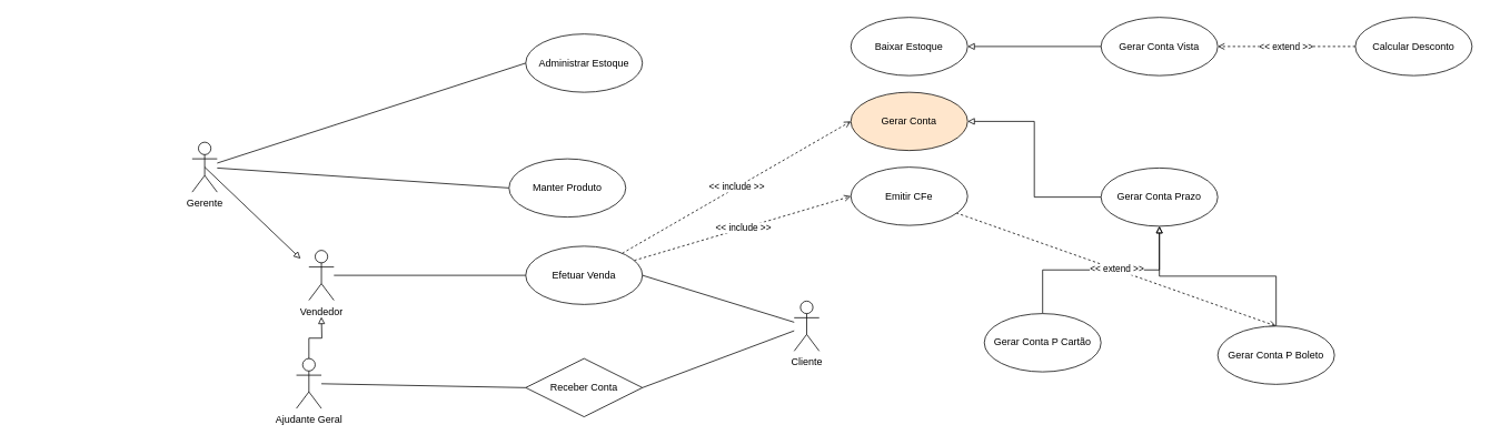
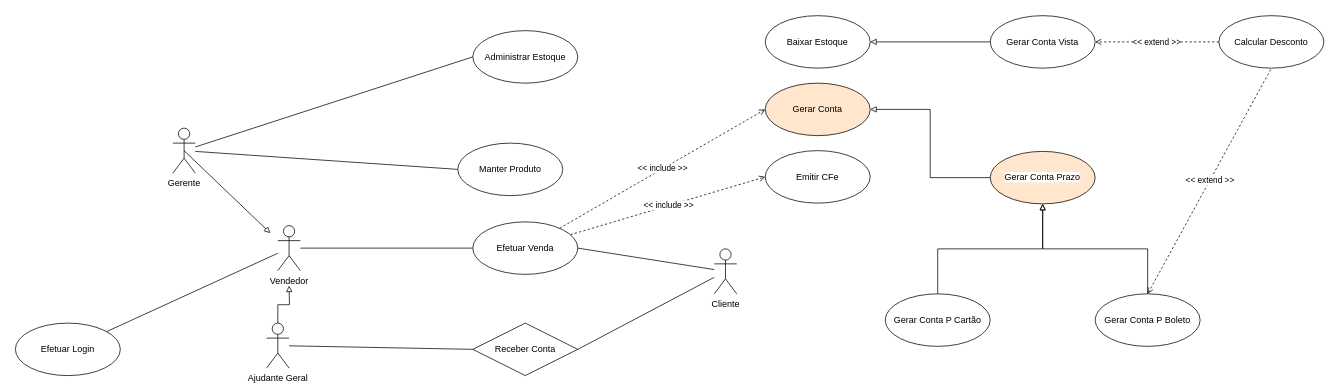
  <mxCell id="0" />
  <mxCell id="1" parent="0" />
  <mxCell id="2" style="rounded=0;orthogonalLoop=1;jettySize=auto;html=1;entryX=0;entryY=0.5;entryDx=0;entryDy=0;endArrow=none;endFill=0;" edge="1" parent="1" source="3" target="6"><mxGeometry relative="1" as="geometry" /></mxCell>
  <mxCell id="3" value="Vendedor" style="shape=umlActor;verticalLabelPosition=bottom;verticalAlign=top;html=1;strokeWidth=1;strokeColor=#000000;" vertex="1" parent="1"><mxGeometry x="370" y="300" width="30" height="60" as="geometry" /></mxCell>
  <mxCell id="4" value="&amp;lt;&amp;lt; include &amp;gt;&amp;gt;" style="rounded=0;orthogonalLoop=1;jettySize=auto;html=1;entryX=0;entryY=0.5;entryDx=0;entryDy=0;dashed=1;endArrow=open;endFill=0;" edge="1" parent="1" source="6" target="20"><mxGeometry relative="1" as="geometry" /></mxCell>
  <mxCell id="5" value="&amp;lt;&amp;lt; include &amp;gt;&amp;gt;" style="rounded=0;orthogonalLoop=1;jettySize=auto;html=1;entryX=0;entryY=0.5;entryDx=0;entryDy=0;dashed=1;endArrow=open;endFill=0;" edge="1" parent="1" source="6" target="21"><mxGeometry relative="1" as="geometry" /></mxCell>
  <mxCell id="6" value="Efetuar Venda" style="ellipse;whiteSpace=wrap;html=1;" vertex="1" parent="1"><mxGeometry x="630" y="295" width="140" height="70" as="geometry" /></mxCell>
  <mxCell id="7" style="rounded=0;orthogonalLoop=1;jettySize=auto;html=1;entryX=0;entryY=0.5;entryDx=0;entryDy=0;endArrow=none;endFill=0;" edge="1" parent="1" source="8" target="9"><mxGeometry relative="1" as="geometry" /></mxCell>
  <mxCell id="8" value="Ajudante Geral" style="shape=umlActor;verticalLabelPosition=bottom;verticalAlign=top;html=1;" vertex="1" parent="1"><mxGeometry x="355" y="430" width="30" height="60" as="geometry" /></mxCell>
  <mxCell id="9" value="Receber Conta" style="rhombus;whiteSpace=wrap;html=1;" vertex="1" parent="1"><mxGeometry x="630" y="430" width="140" height="70" as="geometry" /></mxCell>
  <mxCell id="10" style="edgeStyle=orthogonalEdgeStyle;rounded=0;orthogonalLoop=1;jettySize=auto;html=1;endArrow=block;endFill=0;" edge="1" parent="1" source="8"><mxGeometry relative="1" as="geometry"><mxPoint x="385" y="380" as="targetPoint" /></mxGeometry></mxCell>
  <mxCell id="11" style="rounded=0;orthogonalLoop=1;jettySize=auto;html=1;exitX=0.5;exitY=0.5;exitDx=0;exitDy=0;exitPerimeter=0;endArrow=block;endFill=0;" edge="1" parent="1" source="14"><mxGeometry relative="1" as="geometry"><mxPoint x="360" y="310" as="targetPoint" /></mxGeometry></mxCell>
  <mxCell id="12" style="rounded=0;orthogonalLoop=1;jettySize=auto;html=1;entryX=0;entryY=0.5;entryDx=0;entryDy=0;endArrow=none;endFill=0;" edge="1" parent="1" source="14" target="15"><mxGeometry relative="1" as="geometry" /></mxCell>
  <mxCell id="13" style="rounded=0;orthogonalLoop=1;jettySize=auto;html=1;entryX=0;entryY=0.5;entryDx=0;entryDy=0;endArrow=none;endFill=0;" edge="1" parent="1" source="14" target="16"><mxGeometry relative="1" as="geometry" /></mxCell>
  <mxCell id="14" value="Gerente" style="shape=umlActor;verticalLabelPosition=bottom;verticalAlign=top;html=1;" vertex="1" parent="1"><mxGeometry x="230" y="170" width="30" height="60" as="geometry" /></mxCell>
  <mxCell id="15" value="Manter Produto" style="ellipse;whiteSpace=wrap;html=1;" vertex="1" parent="1"><mxGeometry x="610" y="190" width="140" height="70" as="geometry" /></mxCell>
  <mxCell id="16" value="Administrar Estoque" style="ellipse;whiteSpace=wrap;html=1;" vertex="1" parent="1"><mxGeometry x="630" y="40" width="140" height="70" as="geometry" /></mxCell>
  <mxCell id="17" style="rounded=0;orthogonalLoop=1;jettySize=auto;html=1;entryX=1;entryY=0.5;entryDx=0;entryDy=0;endArrow=none;endFill=0;" edge="1" parent="1" source="19" target="6"><mxGeometry relative="1" as="geometry" /></mxCell>
  <mxCell id="18" style="rounded=0;orthogonalLoop=1;jettySize=auto;html=1;entryX=1;entryY=0.5;entryDx=0;entryDy=0;endArrow=none;endFill=0;" edge="1" parent="1" source="19" target="9"><mxGeometry relative="1" as="geometry" /></mxCell>
- <mxCell id="19" value="Cliente" style="shape=umlActor;verticalLabelPosition=bottom;verticalAlign=top;html=1;" vertex="1" parent="1"><mxGeometry x="952" y="361" width="30" height="60" as="geometry" /></mxCell>
+ <mxCell id="19" value="Cliente" style="shape=umlActor;verticalLabelPosition=bottom;verticalAlign=top;html=1;" vertex="1" parent="1"><mxGeometry x="952" y="331" width="30" height="60" as="geometry" /></mxCell>
  <mxCell id="20" value="Emitir CFe" style="ellipse;whiteSpace=wrap;html=1;" vertex="1" parent="1"><mxGeometry x="1020" y="200" width="140" height="70" as="geometry" /></mxCell>
  <mxCell id="21" value="Gerar Conta" style="ellipse;whiteSpace=wrap;html=1;fillColor=#ffe6cc;" vertex="1" parent="1"><mxGeometry x="1020" y="110" width="140" height="70" as="geometry" /></mxCell>
  <mxCell id="22" value="Baixar Estoque" style="ellipse;whiteSpace=wrap;html=1;" vertex="1" parent="1"><mxGeometry x="1020" y="20" width="140" height="70" as="geometry" /></mxCell>
  <mxCell id="23" style="edgeStyle=orthogonalEdgeStyle;rounded=0;orthogonalLoop=1;jettySize=auto;html=1;endArrow=block;endFill=0;" edge="1" parent="1" source="24" target="22"><mxGeometry relative="1" as="geometry" /></mxCell>
  <mxCell id="24" value="Gerar Conta Vista" style="ellipse;whiteSpace=wrap;html=1;" vertex="1" parent="1"><mxGeometry x="1320" y="20" width="140" height="70" as="geometry" /></mxCell>
  <mxCell id="25" style="edgeStyle=orthogonalEdgeStyle;rounded=0;orthogonalLoop=1;jettySize=auto;html=1;entryX=1;entryY=0.5;entryDx=0;entryDy=0;endArrow=block;endFill=0;" edge="1" parent="1" source="26" target="21"><mxGeometry relative="1" as="geometry" /></mxCell>
- <mxCell id="26" value="&lt;span style=&quot;color: rgb(0, 0, 0); font-family: Helvetica; font-size: 12px; font-style: normal; font-variant-ligatures: normal; font-variant-caps: normal; font-weight: 400; letter-spacing: normal; orphans: 2; text-align: center; text-indent: 0px; text-transform: none; widows: 2; word-spacing: 0px; -webkit-text-stroke-width: 0px; background-color: rgb(255, 255, 255); text-decoration-thickness: initial; text-decoration-style: initial; text-decoration-color: initial; float: none; display: inline !important;&quot;&gt;Gerar Conta Prazo&lt;/span&gt;" style="ellipse;whiteSpace=wrap;html=1;" vertex="1" parent="1"><mxGeometry x="1320" y="201" width="140" height="70" as="geometry" /></mxCell>
+ <mxCell id="26" value="&lt;span style=&quot;color: rgb(0, 0, 0); font-family: Helvetica; font-size: 12px; font-style: normal; font-variant-ligatures: normal; font-variant-caps: normal; font-weight: 400; letter-spacing: normal; orphans: 2; text-align: center; text-indent: 0px; text-transform: none; widows: 2; word-spacing: 0px; -webkit-text-stroke-width: 0px; background-color: rgb(255, 255, 255); text-decoration-thickness: initial; text-decoration-style: initial; text-decoration-color: initial; float: none; display: inline !important;&quot;&gt;Gerar Conta Prazo&lt;/span&gt;" style="ellipse;whiteSpace=wrap;html=1;fillColor=#ffe6cc;" vertex="1" parent="1"><mxGeometry x="1320" y="201" width="140" height="70" as="geometry" /></mxCell>
  <mxCell id="27" value="&amp;lt;&amp;lt; extend &amp;gt;&amp;gt;" style="rounded=0;orthogonalLoop=1;jettySize=auto;html=1;entryX=1;entryY=0.5;entryDx=0;entryDy=0;dashed=1;endArrow=open;endFill=0;" edge="1" parent="1" source="28" target="24"><mxGeometry relative="1" as="geometry" /></mxCell>
  <mxCell id="28" value="Calcular Desconto" style="ellipse;whiteSpace=wrap;html=1;" vertex="1" parent="1"><mxGeometry x="1625" y="20" width="140" height="70" as="geometry" /></mxCell>
  <mxCell id="29" style="edgeStyle=orthogonalEdgeStyle;rounded=0;orthogonalLoop=1;jettySize=auto;html=1;entryX=0.5;entryY=1;entryDx=0;entryDy=0;endArrow=block;endFill=0;" edge="1" parent="1" source="30" target="26"><mxGeometry relative="1" as="geometry" /></mxCell>
- <mxCell id="30" value="Gerar Conta P Cartão" style="ellipse;whiteSpace=wrap;html=1;" vertex="1" parent="1"><mxGeometry x="1180" y="376" width="140" height="70" as="geometry" /></mxCell>
- <mxCell id="31" value="&amp;lt;&amp;lt; extend &amp;gt;&amp;gt;" style="rounded=0;orthogonalLoop=1;jettySize=auto;html=1;exitX=0.5;exitY=0;exitDx=0;exitDy=0;dashed=1;startArrow=open;startFill=0;endArrow=none;endFill=0;" edge="1" parent="1" source="33" target="20"><mxGeometry relative="1" as="geometry" /></mxCell>
+ <mxCell id="30" value="Gerar Conta P Cartão" style="ellipse;whiteSpace=wrap;html=1;" vertex="1" parent="1"><mxGeometry x="1180" y="391" width="140" height="70" as="geometry" /></mxCell>
+ <mxCell id="31" value="&amp;lt;&amp;lt; extend &amp;gt;&amp;gt;" style="rounded=0;orthogonalLoop=1;jettySize=auto;html=1;exitX=0.5;exitY=0;exitDx=0;exitDy=0;entryX=0.5;entryY=1;entryDx=0;entryDy=0;dashed=1;startArrow=open;startFill=0;endArrow=none;endFill=0;" edge="1" parent="1" source="33" target="28"><mxGeometry relative="1" as="geometry" /></mxCell>
  <mxCell id="32" style="edgeStyle=orthogonalEdgeStyle;rounded=0;orthogonalLoop=1;jettySize=auto;html=1;entryX=0.5;entryY=1;entryDx=0;entryDy=0;endArrow=block;endFill=0;" edge="1" parent="1" source="33" target="26"><mxGeometry relative="1" as="geometry" /></mxCell>
  <mxCell id="33" value="Gerar Conta P Boleto" style="ellipse;whiteSpace=wrap;html=1;" vertex="1" parent="1"><mxGeometry x="1460" y="391" width="140" height="70" as="geometry" /></mxCell>
+ <mxCell id="34" style="rounded=0;orthogonalLoop=1;jettySize=auto;html=1;endArrow=none;endFill=0;" edge="1" parent="1" source="35" target="3"><mxGeometry relative="1" as="geometry"><mxPoint x="340" y="360" as="targetPoint" /></mxGeometry></mxCell>
+ <mxCell id="35" value="Efetuar Login" style="ellipse;whiteSpace=wrap;html=1;" vertex="1" parent="1"><mxGeometry x="20" y="430" width="140" height="70" as="geometry" /></mxCell>
